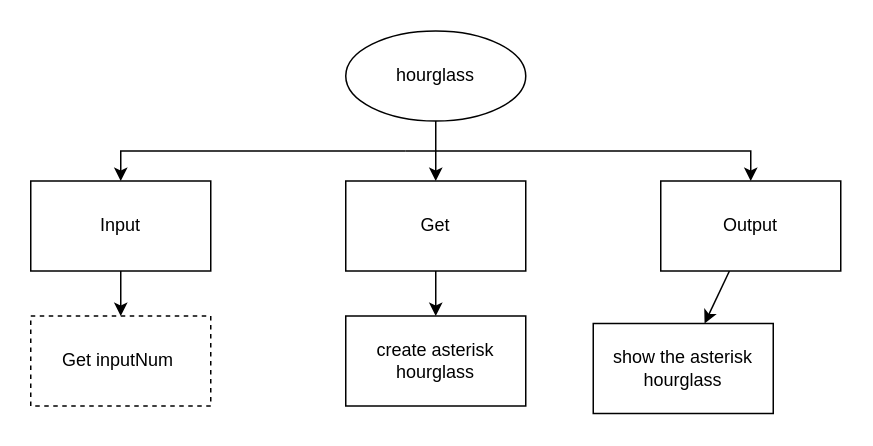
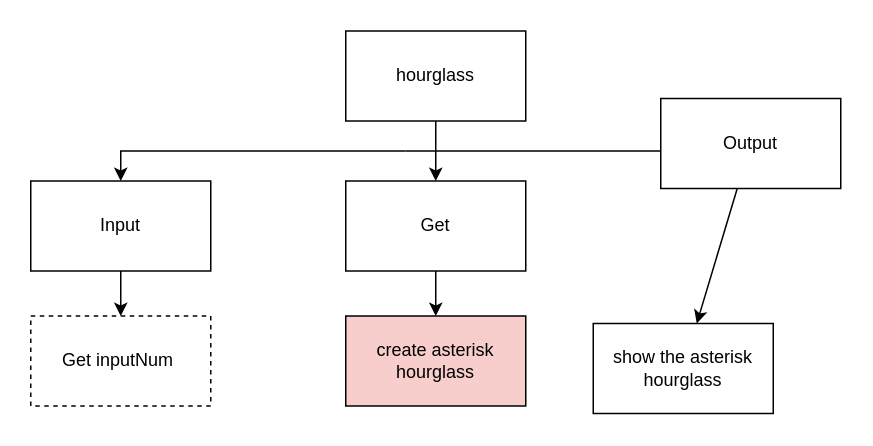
  <mxCell id="0" />
  <mxCell id="1" parent="0" />
  <mxCell id="2" value="" style="edgeStyle=none;html=1;" edge="1" parent="1" source="3" target="13"><mxGeometry relative="1" as="geometry" /></mxCell>
  <mxCell id="3" value="Input" style="rounded=0;whiteSpace=wrap;html=1;" vertex="1" parent="1"><mxGeometry x="20" y="120" width="120" height="60" as="geometry" /></mxCell>
  <mxCell id="4" style="edgeStyle=none;html=1;entryX=0.5;entryY=0;entryDx=0;entryDy=0;rounded=0;" edge="1" parent="1" target="3"><mxGeometry relative="1" as="geometry"><mxPoint x="270" y="100" as="sourcePoint" /><Array as="points"><mxPoint x="80" y="100" /></Array></mxGeometry></mxCell>
  <mxCell id="5" style="edgeStyle=none;rounded=0;html=1;entryX=0.5;entryY=0;entryDx=0;entryDy=0;" edge="1" parent="1" target="12"><mxGeometry relative="1" as="geometry"><mxPoint x="270" y="100" as="sourcePoint" /><Array as="points"><mxPoint x="500" y="100" /></Array></mxGeometry></mxCell>
  <mxCell id="6" value="" style="edgeStyle=none;rounded=0;html=1;" edge="1" parent="1" source="7" target="10"><mxGeometry relative="1" as="geometry" /></mxCell>
- <mxCell id="7" value="hourglass" style="ellipse;whiteSpace=wrap;html=1;" vertex="1" parent="1"><mxGeometry x="230" y="20" width="120" height="60" as="geometry" /></mxCell>
+ <mxCell id="7" value="hourglass" style="rounded=0;whiteSpace=wrap;html=1;" vertex="1" parent="1"><mxGeometry x="230" y="20" width="120" height="60" as="geometry" /></mxCell>
  <mxCell id="8" style="edgeStyle=none;html=1;endArrow=none;endFill=0;" edge="1" parent="1" source="10"><mxGeometry relative="1" as="geometry"><mxPoint x="290" y="190" as="targetPoint" /></mxGeometry></mxCell>
  <mxCell id="9" value="" style="edgeStyle=none;rounded=0;html=1;endArrow=classic;endFill=1;entryX=0.5;entryY=0;entryDx=0;entryDy=0;" edge="1" parent="1" target="15"><mxGeometry relative="1" as="geometry"><mxPoint x="290" y="190" as="sourcePoint" /><Array as="points" /></mxGeometry></mxCell>
  <mxCell id="10" value="Get" style="rounded=0;whiteSpace=wrap;html=1;" vertex="1" parent="1"><mxGeometry x="230" y="120" width="120" height="60" as="geometry" /></mxCell>
  <mxCell id="11" value="" style="edgeStyle=none;rounded=0;html=1;" edge="1" parent="1" source="12" target="14"><mxGeometry relative="1" as="geometry" /></mxCell>
- <mxCell id="12" value="Output" style="rounded=0;whiteSpace=wrap;html=1;" vertex="1" parent="1"><mxGeometry x="440" y="120" width="120" height="60" as="geometry" /></mxCell>
+ <mxCell id="12" value="Output" style="rounded=0;whiteSpace=wrap;html=1;" vertex="1" parent="1"><mxGeometry x="440" y="65" width="120" height="60" as="geometry" /></mxCell>
  <mxCell id="13" value="Get inputNum&amp;nbsp;" style="rounded=0;whiteSpace=wrap;html=1;dashed=1;" vertex="1" parent="1"><mxGeometry x="20" y="210" width="120" height="60" as="geometry" /></mxCell>
  <mxCell id="14" value="show the asterisk hourglass" style="rounded=0;whiteSpace=wrap;html=1;" vertex="1" parent="1"><mxGeometry x="395" y="215" width="120" height="60" as="geometry" /></mxCell>
- <mxCell id="15" value="create asterisk hourglass" style="rounded=0;whiteSpace=wrap;html=1;" vertex="1" parent="1"><mxGeometry x="230" y="210" width="120" height="60" as="geometry" /></mxCell>
+ <mxCell id="15" value="create asterisk hourglass" style="rounded=0;whiteSpace=wrap;html=1;fillColor=#f8cecc;" vertex="1" parent="1"><mxGeometry x="230" y="210" width="120" height="60" as="geometry" /></mxCell>
